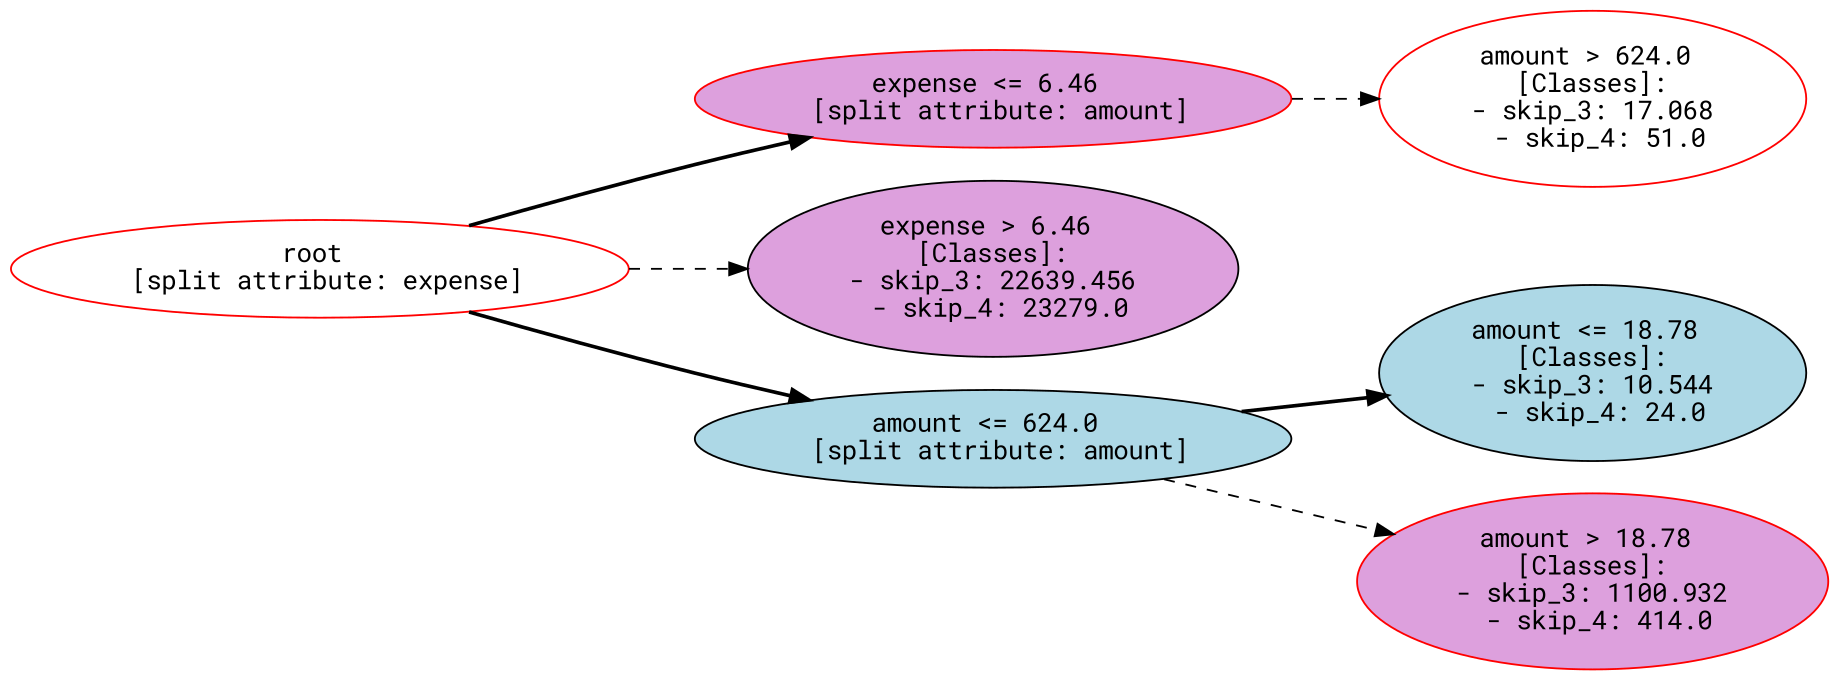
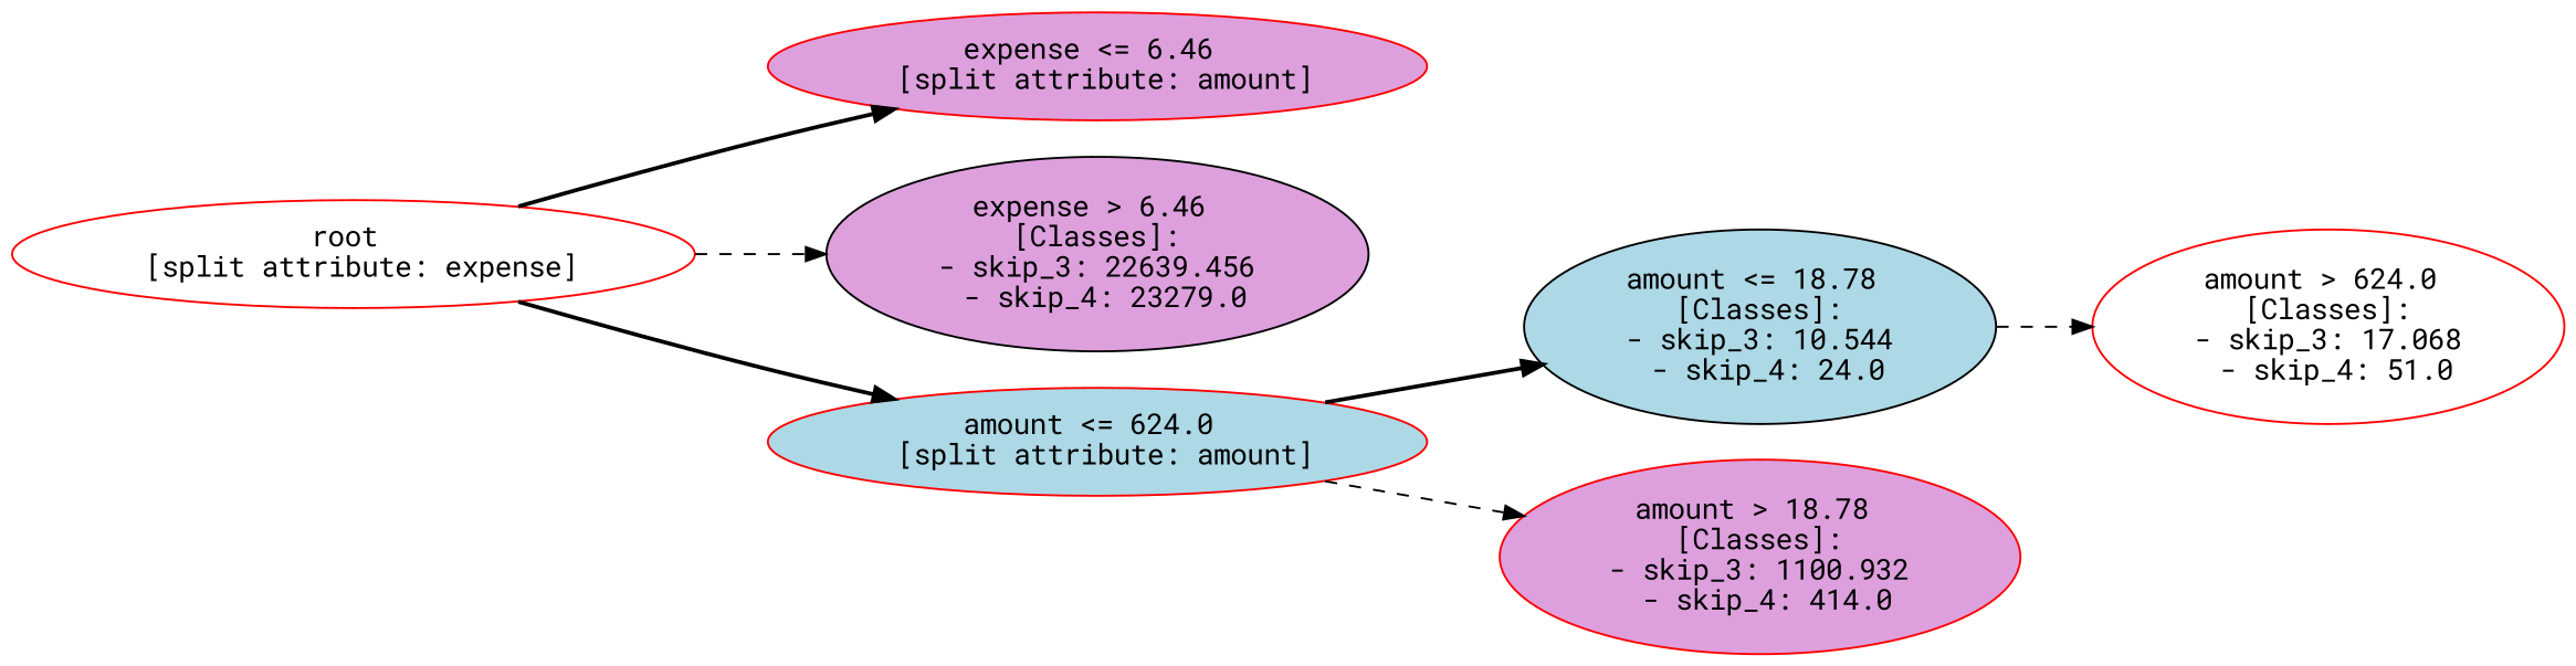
  digraph {
    fontname="Roboto Mono"
    rankdir=LR
    node [color=red fillcolor=plum fontname="Roboto Mono" style=filled]
    edge [fontname="Roboto Mono" style=bold]
    n1 [fillcolor=white label="root \n [split attribute: expense]"]
    n2 [label="expense <= 6.46 \n [split attribute: amount]"]
    n3 [color=black label="expense > 6.46 \n [Classes]: \n - skip_3: 22639.456 \n - skip_4: 23279.0"]
-   n4 [color=black fillcolor=lightblue label="amount <= 624.0 \n [split attribute: amount]"]
+   n4 [fillcolor=lightblue label="amount <= 624.0 \n [split attribute: amount]"]
    n5 [fillcolor=white label="amount > 624.0 \n [Classes]: \n - skip_3: 17.068 \n - skip_4: 51.0"]
    n6 [color=black fillcolor=lightblue label="amount <= 18.78 \n [Classes]: \n - skip_3: 10.544 \n - skip_4: 24.0"]
    n7 [label="amount > 18.78 \n [Classes]: \n - skip_3: 1100.932 \n - skip_4: 414.0"]
    n1 -> n2
    n1 -> n3 [style=dashed]
    n1 -> n4
-   n2 -> n5 [style=dashed]
+   n6 -> n5 [style=dashed]
    n4 -> n6
    n4 -> n7 [style=dashed]
  }
